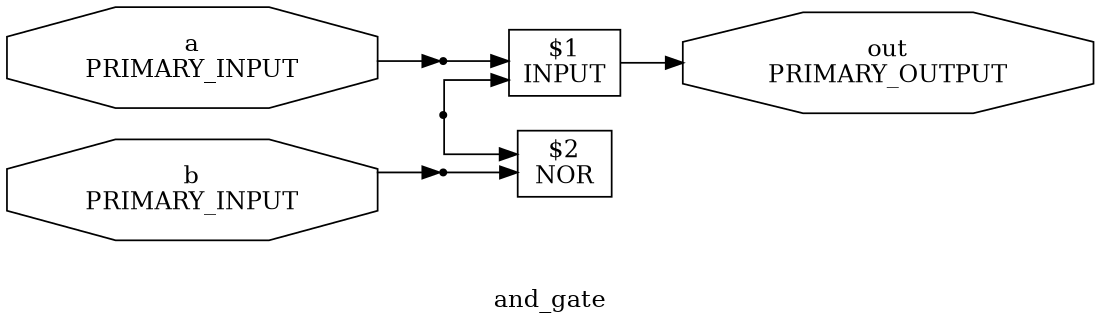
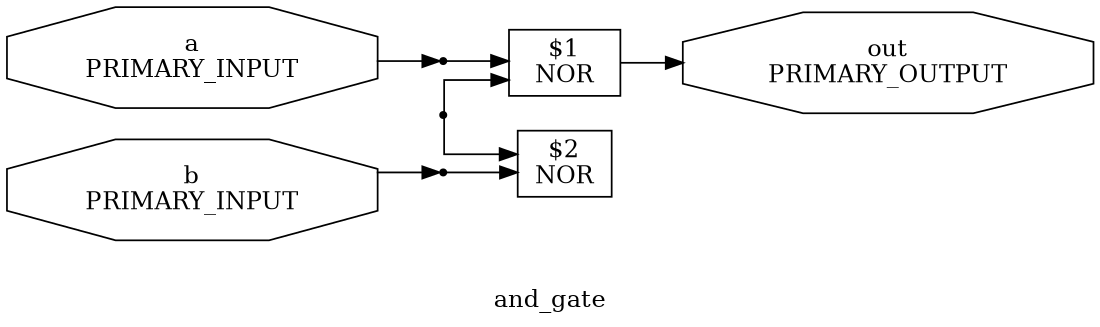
  digraph {
    label=and_gate
    rankdir=LR
    remincross=true
    splines=ortho
    node [shape=octagon]
    edge [tailport=e]
    n1 [label="a\nPRIMARY_INPUT"]
    n2 [label="b\nPRIMARY_INPUT"]
    n3 [label="out\nPRIMARY_OUTPUT"]
    aPoint [shape=point]
    bPoint [shape=point]
-   n6 [label="$1\nINPUT" shape=box]
+   n6 [label="$1\nNOR" shape=box]
    n7 [label="$2\nNOR" shape=box]
    "$3Point" [shape=point]
    subgraph sub_1 {
      rank=same
      n1
      n2
    }
    subgraph sub_2 {
      rank=same
      n3
    }
    n1 -> aPoint [headport=w]
    n2 -> bPoint [headport=w]
    aPoint -> n6
    bPoint -> n7
    n6 -> n3
    "$3Point" -> n6
    "$3Point" -> n7
  }
